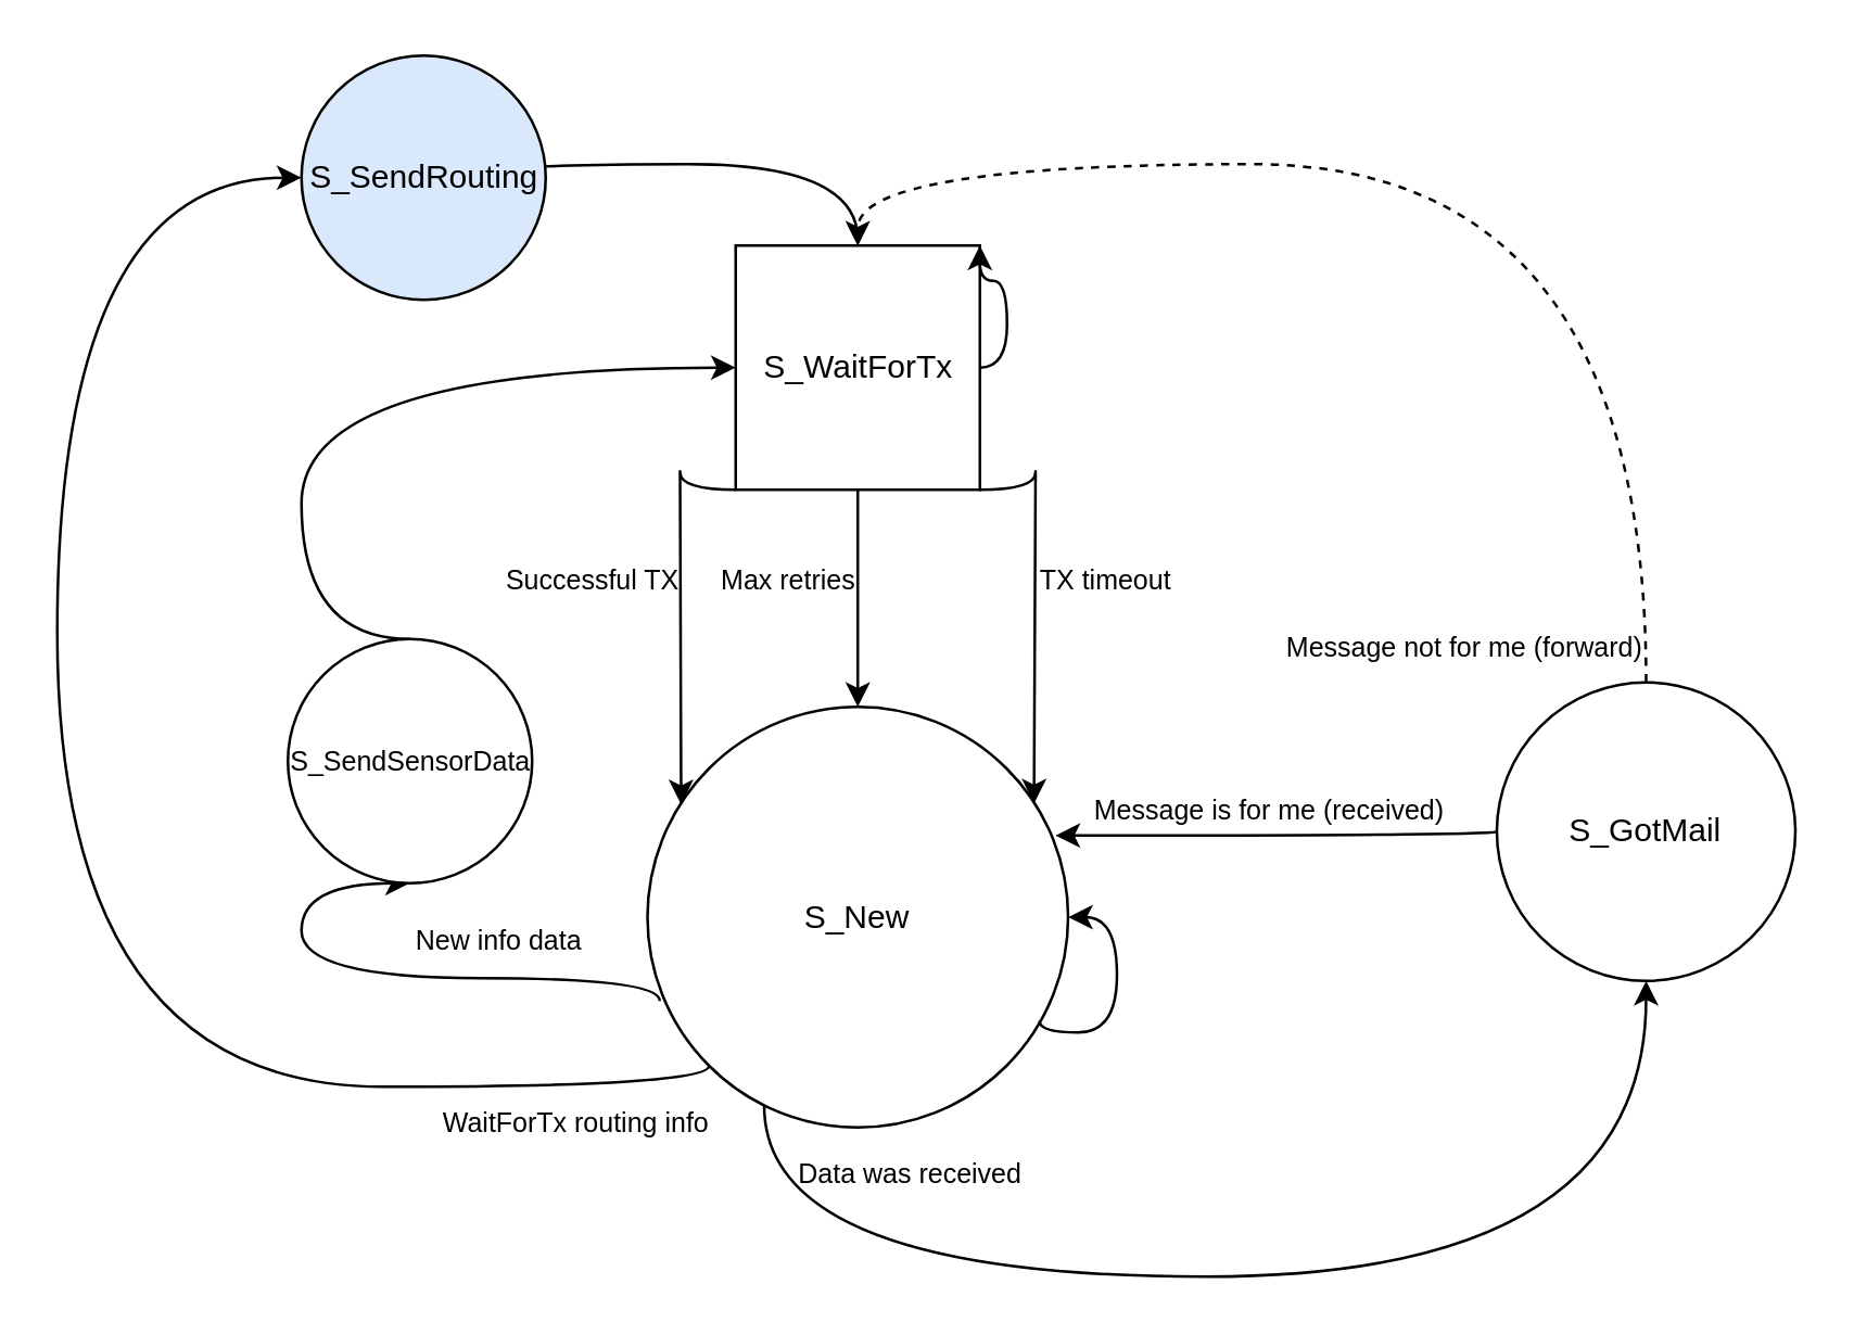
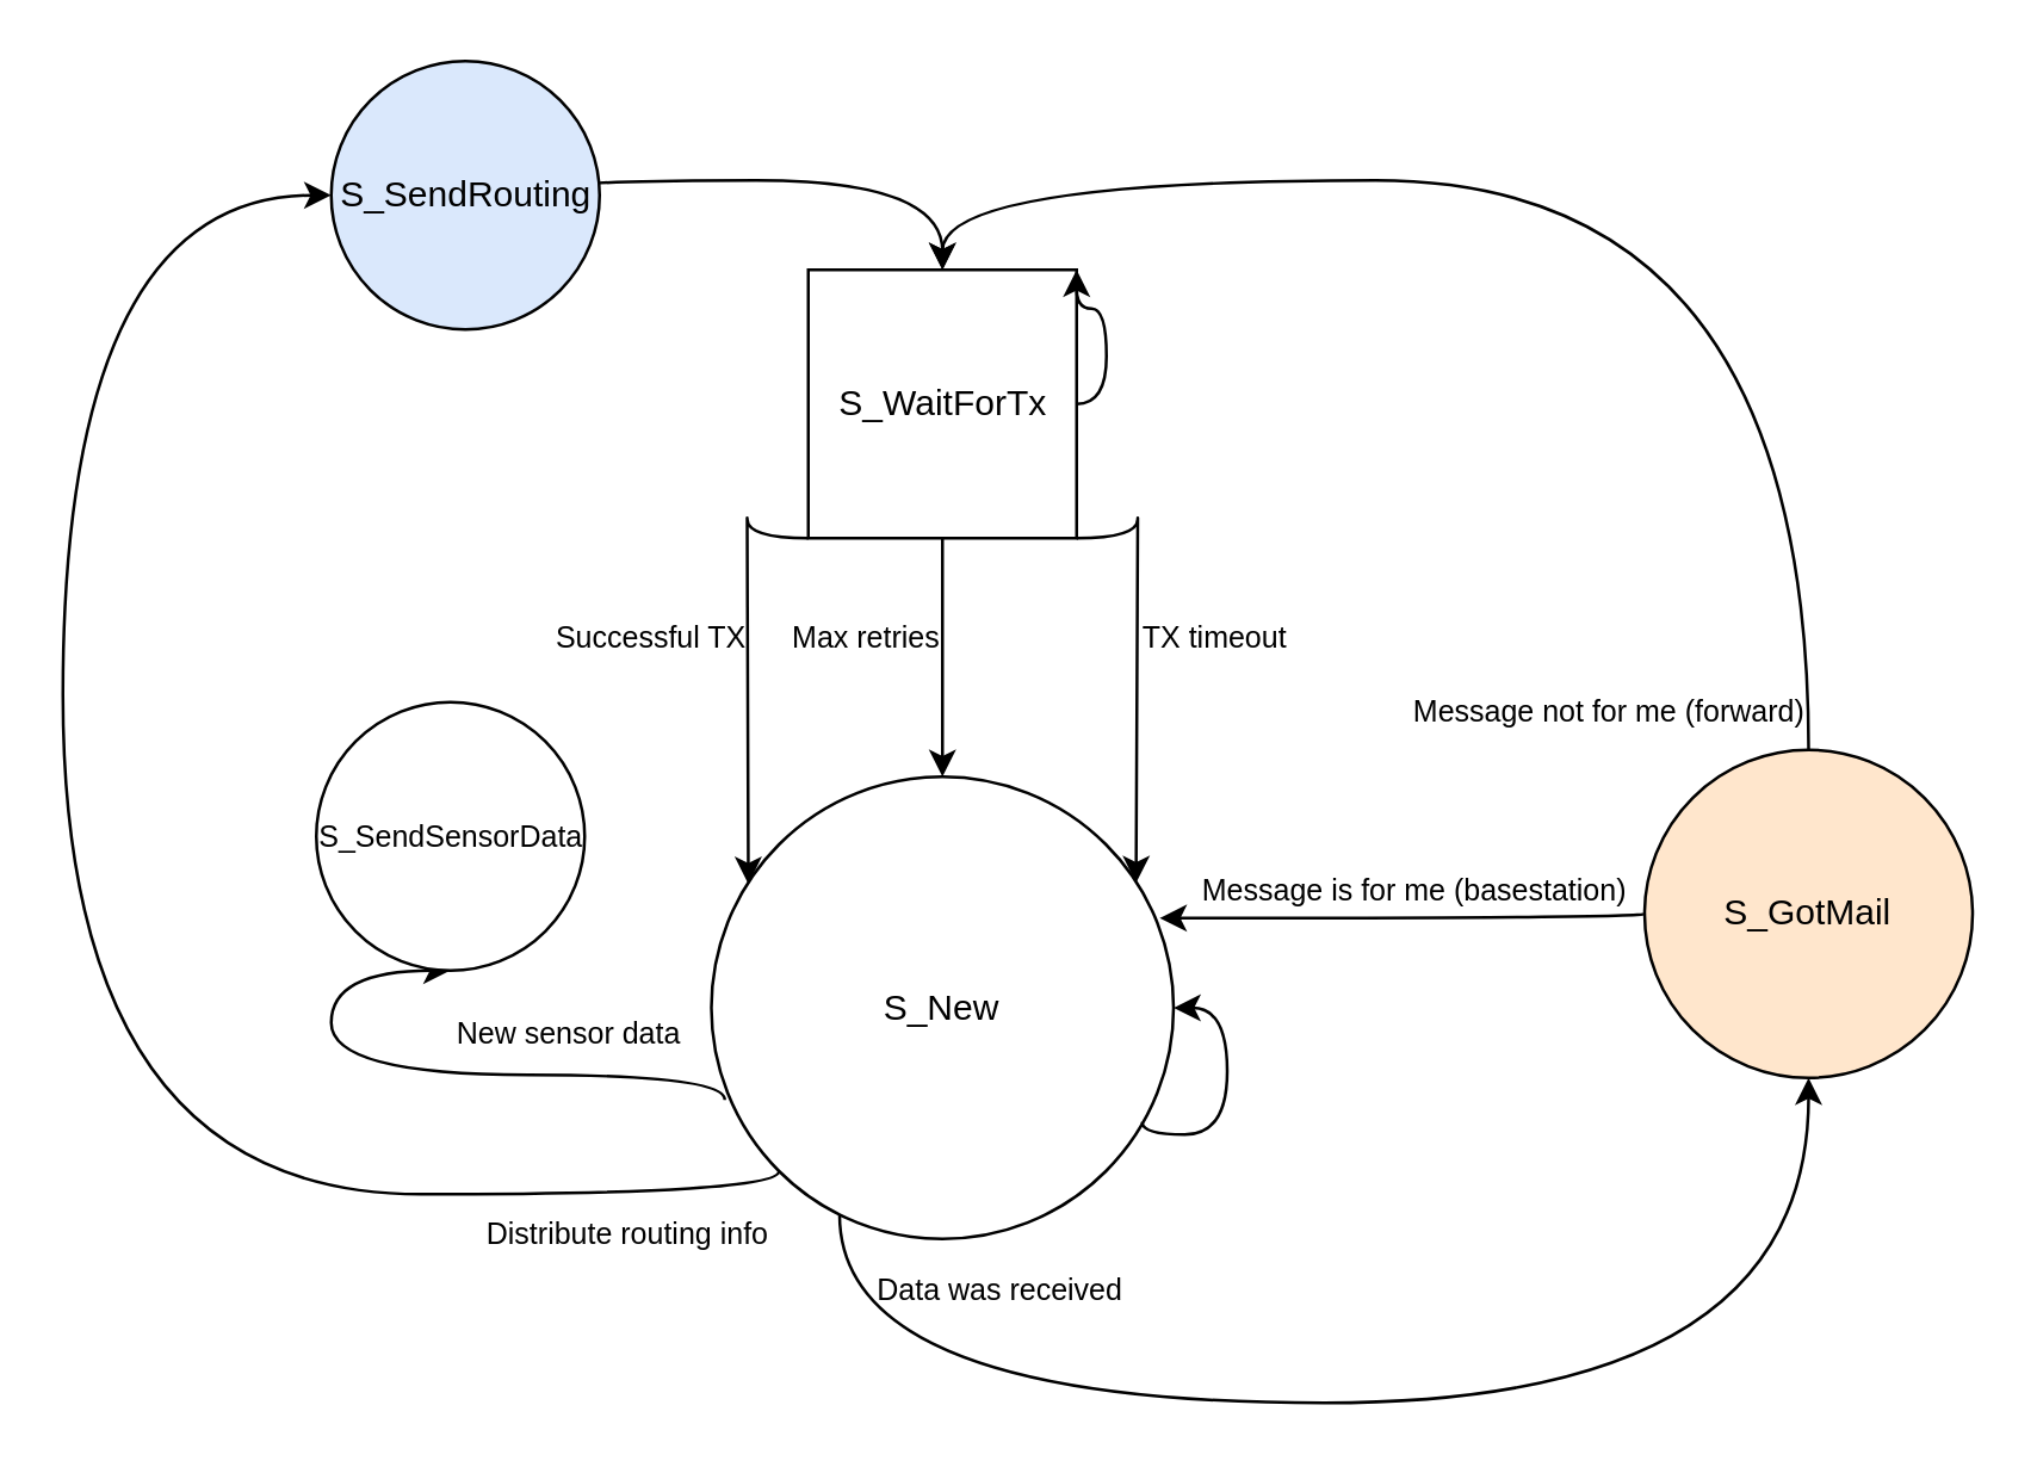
  <mxCell id="0" />
  <mxCell id="1" parent="0" />
- <mxCell id="2" style="edgeStyle=orthogonalEdgeStyle;curved=1;orthogonalLoop=1;jettySize=auto;html=1;exitX=1;exitY=0.5;exitDx=0;exitDy=0;entryX=0.5;entryY=0;entryDx=0;entryDy=0;endArrow=open;" parent="1" source="3" target="9" edge="1"><mxGeometry relative="1" as="geometry"><mxPoint x="220.5" y="220" as="targetPoint" /><Array as="points"><mxPoint x="190.5" y="60" /><mxPoint x="315.5" y="60" /></Array></mxGeometry></mxCell>
+ <mxCell id="2" style="edgeStyle=orthogonalEdgeStyle;curved=1;orthogonalLoop=1;jettySize=auto;html=1;exitX=1;exitY=0.5;exitDx=0;exitDy=0;entryX=0.5;entryY=0;entryDx=0;entryDy=0;" parent="1" source="3" target="9" edge="1"><mxGeometry relative="1" as="geometry"><mxPoint x="220.5" y="220" as="targetPoint" /><Array as="points"><mxPoint x="190.5" y="60" /><mxPoint x="315.5" y="60" /></Array></mxGeometry></mxCell>
  <mxCell id="3" value="S_SendRouting" style="ellipse;whiteSpace=wrap;html=1;aspect=fixed;fillColor=#dae8fc;" parent="1" vertex="1"><mxGeometry x="110.5" y="20" width="90" height="90" as="geometry" /></mxCell>
- <mxCell id="4" style="edgeStyle=orthogonalEdgeStyle;orthogonalLoop=1;jettySize=auto;html=1;exitX=0.5;exitY=0;exitDx=0;exitDy=0;entryX=0.5;entryY=0;entryDx=0;entryDy=0;curved=1;dashed=1;" edge="1" parent="1" source="5" target="9"><mxGeometry relative="1" as="geometry"><Array as="points"><mxPoint x="606" y="60" /><mxPoint x="316" y="60" /></Array></mxGeometry></mxCell>
- <mxCell id="5" value="S_GotMail" style="ellipse;whiteSpace=wrap;html=1;aspect=fixed;" parent="1" vertex="1"><mxGeometry x="551" y="251" width="110" height="110" as="geometry" /></mxCell>
+ <mxCell id="4" style="edgeStyle=orthogonalEdgeStyle;orthogonalLoop=1;jettySize=auto;html=1;exitX=0.5;exitY=0;exitDx=0;exitDy=0;entryX=0.5;entryY=0;entryDx=0;entryDy=0;curved=1;" edge="1" parent="1" source="5" target="9"><mxGeometry relative="1" as="geometry"><Array as="points"><mxPoint x="606" y="60" /><mxPoint x="316" y="60" /></Array></mxGeometry></mxCell>
+ <mxCell id="5" value="S_GotMail" style="ellipse;whiteSpace=wrap;html=1;aspect=fixed;fillColor=#ffe6cc;" parent="1" vertex="1"><mxGeometry x="551" y="251" width="110" height="110" as="geometry" /></mxCell>
  <mxCell id="6" style="edgeStyle=orthogonalEdgeStyle;curved=1;rounded=1;orthogonalLoop=1;jettySize=auto;html=1;exitX=0.5;exitY=1;exitDx=0;exitDy=0;entryX=0.5;entryY=0;entryDx=0;entryDy=0;" parent="1" source="9" target="13" edge="1"><mxGeometry relative="1" as="geometry" /></mxCell>
  <mxCell id="7" style="edgeStyle=orthogonalEdgeStyle;curved=1;rounded=1;orthogonalLoop=1;jettySize=auto;html=1;exitX=1;exitY=1;exitDx=0;exitDy=0;entryX=0.919;entryY=0.23;entryDx=0;entryDy=0;entryPerimeter=0;" parent="1" source="9" target="13" edge="1"><mxGeometry relative="1" as="geometry"><Array as="points"><mxPoint x="381" y="167" /><mxPoint x="381" y="283" /></Array></mxGeometry></mxCell>
  <mxCell id="8" style="edgeStyle=orthogonalEdgeStyle;curved=1;rounded=1;orthogonalLoop=1;jettySize=auto;html=1;exitX=0;exitY=1;exitDx=0;exitDy=0;entryX=0.08;entryY=0.232;entryDx=0;entryDy=0;entryPerimeter=0;" parent="1" source="9" target="13" edge="1"><mxGeometry relative="1" as="geometry"><Array as="points"><mxPoint x="250" y="167" /><mxPoint x="250" y="283" /></Array></mxGeometry></mxCell>
  <mxCell id="9" value="S_WaitForTx" style="whiteSpace=wrap;html=1;aspect=fixed;rounded=0;" parent="1" vertex="1"><mxGeometry x="270.5" y="90" width="90" height="90" as="geometry" /></mxCell>
  <mxCell id="10" style="edgeStyle=orthogonalEdgeStyle;curved=1;rounded=1;orthogonalLoop=1;jettySize=auto;html=1;exitX=0.029;exitY=0.699;exitDx=0;exitDy=0;entryX=0.5;entryY=1;entryDx=0;entryDy=0;fontSize=10;exitPerimeter=0;" parent="1" source="13" target="19" edge="1"><mxGeometry relative="1" as="geometry"><Array as="points"><mxPoint x="242.5" y="360" /><mxPoint x="110.5" y="360" /></Array></mxGeometry></mxCell>
  <mxCell id="11" style="edgeStyle=orthogonalEdgeStyle;curved=1;rounded=1;orthogonalLoop=1;jettySize=auto;html=1;fontSize=10;entryX=0.5;entryY=1;entryDx=0;entryDy=0;" parent="1" source="13" edge="1" target="5"><mxGeometry relative="1" as="geometry"><Array as="points"><mxPoint x="281" y="470" /><mxPoint x="606" y="470" /></Array><mxPoint x="410" y="470" as="targetPoint" /></mxGeometry></mxCell>
  <mxCell id="12" style="edgeStyle=orthogonalEdgeStyle;curved=1;rounded=1;orthogonalLoop=1;jettySize=auto;html=1;exitX=0;exitY=1;exitDx=0;exitDy=0;entryX=0;entryY=0.5;entryDx=0;entryDy=0;fontSize=10;" parent="1" source="13" target="3" edge="1"><mxGeometry relative="1" as="geometry"><Array as="points"><mxPoint x="260.5" y="400" /><mxPoint x="20.5" y="400" /><mxPoint x="20.5" y="65" /></Array></mxGeometry></mxCell>
  <mxCell id="13" value="&lt;div&gt;S_New&lt;/div&gt;" style="ellipse;whiteSpace=wrap;html=1;aspect=fixed;" parent="1" vertex="1"><mxGeometry x="238" y="260" width="155" height="155" as="geometry" /></mxCell>
  <mxCell id="14" value="Successful TX" style="text;html=1;resizable=0;points=[];autosize=1;align=right;verticalAlign=top;spacingTop=-4;fontSize=10;" parent="1" vertex="1"><mxGeometry x="170.5" y="205" width="80" height="10" as="geometry" /></mxCell>
  <mxCell id="15" value="Max retries" style="text;html=1;resizable=0;points=[];autosize=1;align=right;verticalAlign=top;spacingTop=-4;fontSize=10;" parent="1" vertex="1"><mxGeometry x="255.5" y="205" width="60" height="10" as="geometry" /></mxCell>
  <mxCell id="16" value="TX timeout" style="text;html=1;resizable=0;points=[];autosize=1;align=left;verticalAlign=top;spacingTop=-4;fontSize=10;" parent="1" vertex="1"><mxGeometry x="380.5" y="205" width="60" height="10" as="geometry" /></mxCell>
  <mxCell id="17" style="edgeStyle=orthogonalEdgeStyle;curved=1;rounded=1;orthogonalLoop=1;jettySize=auto;html=1;exitX=1;exitY=0.5;exitDx=0;exitDy=0;entryX=1;entryY=0;entryDx=0;entryDy=0;fontSize=10;" parent="1" source="9" target="9" edge="1"><mxGeometry relative="1" as="geometry"><Array as="points"><mxPoint x="370.5" y="135" /><mxPoint x="370.5" y="103" /></Array></mxGeometry></mxCell>
- <mxCell id="18" style="edgeStyle=orthogonalEdgeStyle;curved=1;rounded=1;orthogonalLoop=1;jettySize=auto;html=1;exitX=0.5;exitY=0;exitDx=0;exitDy=0;entryX=0;entryY=0.5;entryDx=0;entryDy=0;fontSize=10;" parent="1" source="19" target="9" edge="1"><mxGeometry relative="1" as="geometry"><Array as="points"><mxPoint x="110.5" y="135" /></Array></mxGeometry></mxCell>
  <mxCell id="19" value="&lt;div&gt;&lt;font style=&quot;font-size: 10px&quot;&gt;S_SendSensorData&lt;/font&gt;&lt;/div&gt;" style="ellipse;whiteSpace=wrap;html=1;aspect=fixed;" parent="1" vertex="1"><mxGeometry x="105.5" y="235" width="90" height="90" as="geometry" /></mxCell>
  <mxCell id="20" style="edgeStyle=orthogonalEdgeStyle;curved=1;rounded=1;orthogonalLoop=1;jettySize=auto;html=0;exitX=0;exitY=0.5;exitDx=0;exitDy=0;fontSize=10;entryX=0.97;entryY=0.306;entryDx=0;entryDy=0;entryPerimeter=0;" parent="1" source="5" target="13" edge="1"><mxGeometry relative="1" as="geometry"><Array as="points"><mxPoint x="551" y="307" /></Array><mxPoint x="370.5" y="393" as="targetPoint" /><mxPoint x="520.862" y="234.69" as="sourcePoint" /></mxGeometry></mxCell>
- <mxCell id="21" value="WaitForTx routing info" style="text;html=1;resizable=0;points=[];autosize=1;align=left;verticalAlign=top;spacingTop=-4;fontSize=10;" parent="1" vertex="1"><mxGeometry x="160.5" y="405" width="110" height="10" as="geometry" /></mxCell>
- <mxCell id="22" value="New info data" style="text;html=1;resizable=0;points=[];autosize=1;align=left;verticalAlign=top;spacingTop=-4;fontSize=10;" parent="1" vertex="1"><mxGeometry x="150.5" y="337.5" width="90" height="10" as="geometry" /></mxCell>
+ <mxCell id="21" value="Distribute routing info" style="text;html=1;resizable=0;points=[];autosize=1;align=left;verticalAlign=top;spacingTop=-4;fontSize=10;" parent="1" vertex="1"><mxGeometry x="160.5" y="405" width="110" height="10" as="geometry" /></mxCell>
+ <mxCell id="22" value="New sensor data" style="text;html=1;resizable=0;points=[];autosize=1;align=left;verticalAlign=top;spacingTop=-4;fontSize=10;" parent="1" vertex="1"><mxGeometry x="150.5" y="337.5" width="90" height="10" as="geometry" /></mxCell>
  <mxCell id="23" value="Data was received" style="text;html=1;resizable=0;points=[];autosize=1;align=left;verticalAlign=top;spacingTop=-4;fontSize=10;" parent="1" vertex="1"><mxGeometry x="291.5" y="424" width="100" height="10" as="geometry" /></mxCell>
  <mxCell id="24" value="Message not for me (forward)" style="text;html=1;resizable=0;points=[];autosize=1;align=right;verticalAlign=top;spacingTop=-4;fontSize=10;" parent="1" vertex="1"><mxGeometry x="456" y="230" width="150" height="10" as="geometry" /></mxCell>
- <mxCell id="25" value="Message is for me (received)" style="text;html=1;resizable=0;points=[];autosize=1;align=left;verticalAlign=top;spacingTop=-4;fontSize=10;" parent="1" vertex="1"><mxGeometry x="401" y="290" width="160" height="10" as="geometry" /></mxCell>
+ <mxCell id="25" value="Message is for me (basestation)" style="text;html=1;resizable=0;points=[];autosize=1;align=left;verticalAlign=top;spacingTop=-4;fontSize=10;" parent="1" vertex="1"><mxGeometry x="401" y="290" width="160" height="10" as="geometry" /></mxCell>
  <mxCell id="26" style="edgeStyle=orthogonalEdgeStyle;curved=1;rounded=1;orthogonalLoop=1;jettySize=auto;html=0;exitX=0.932;exitY=0.747;exitDx=0;exitDy=0;entryX=1;entryY=0.5;entryDx=0;entryDy=0;fontSize=10;exitPerimeter=0;" parent="1" source="13" target="13" edge="1"><mxGeometry relative="1" as="geometry"><Array as="points"><mxPoint x="382" y="380" /><mxPoint x="411" y="380" /><mxPoint x="411" y="338" /></Array></mxGeometry></mxCell>
